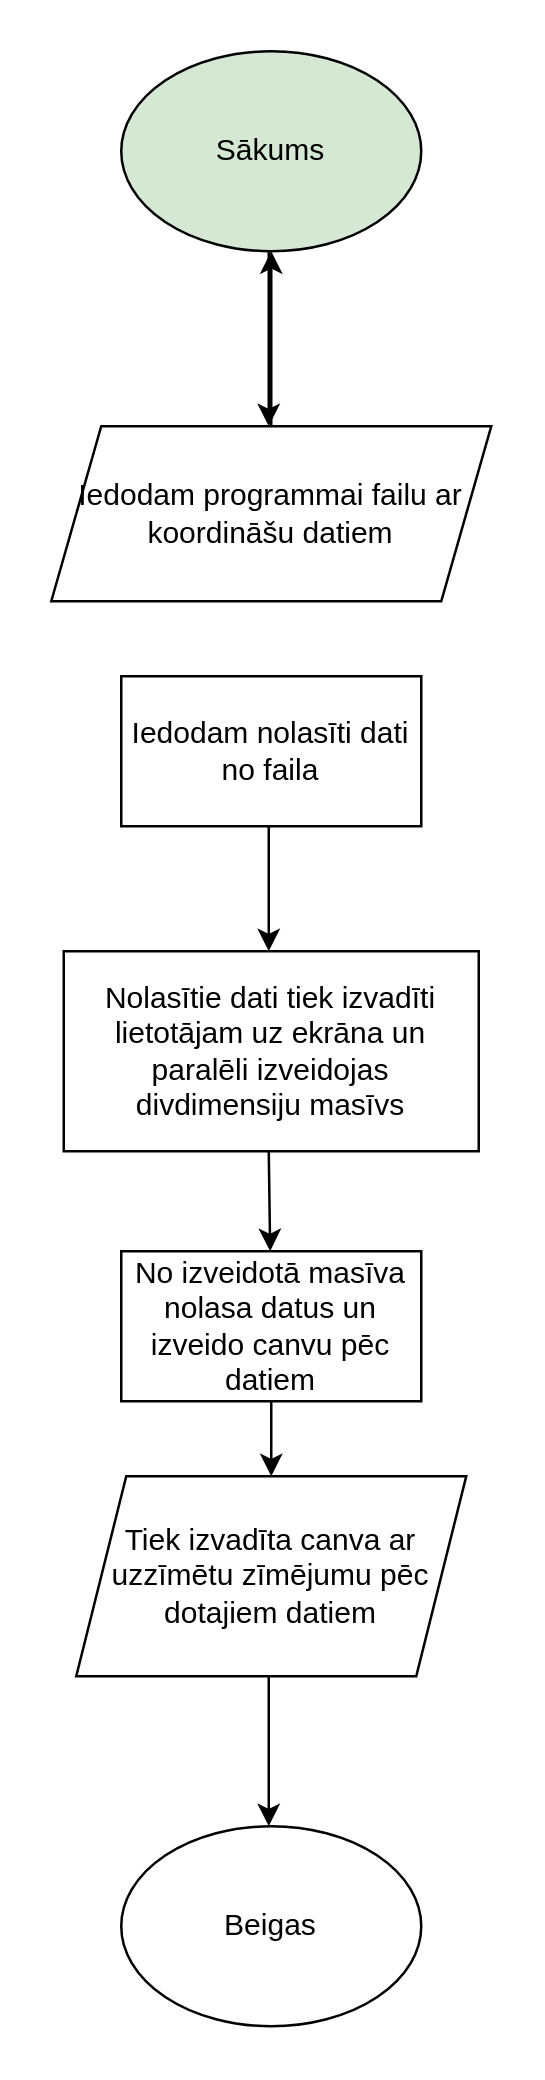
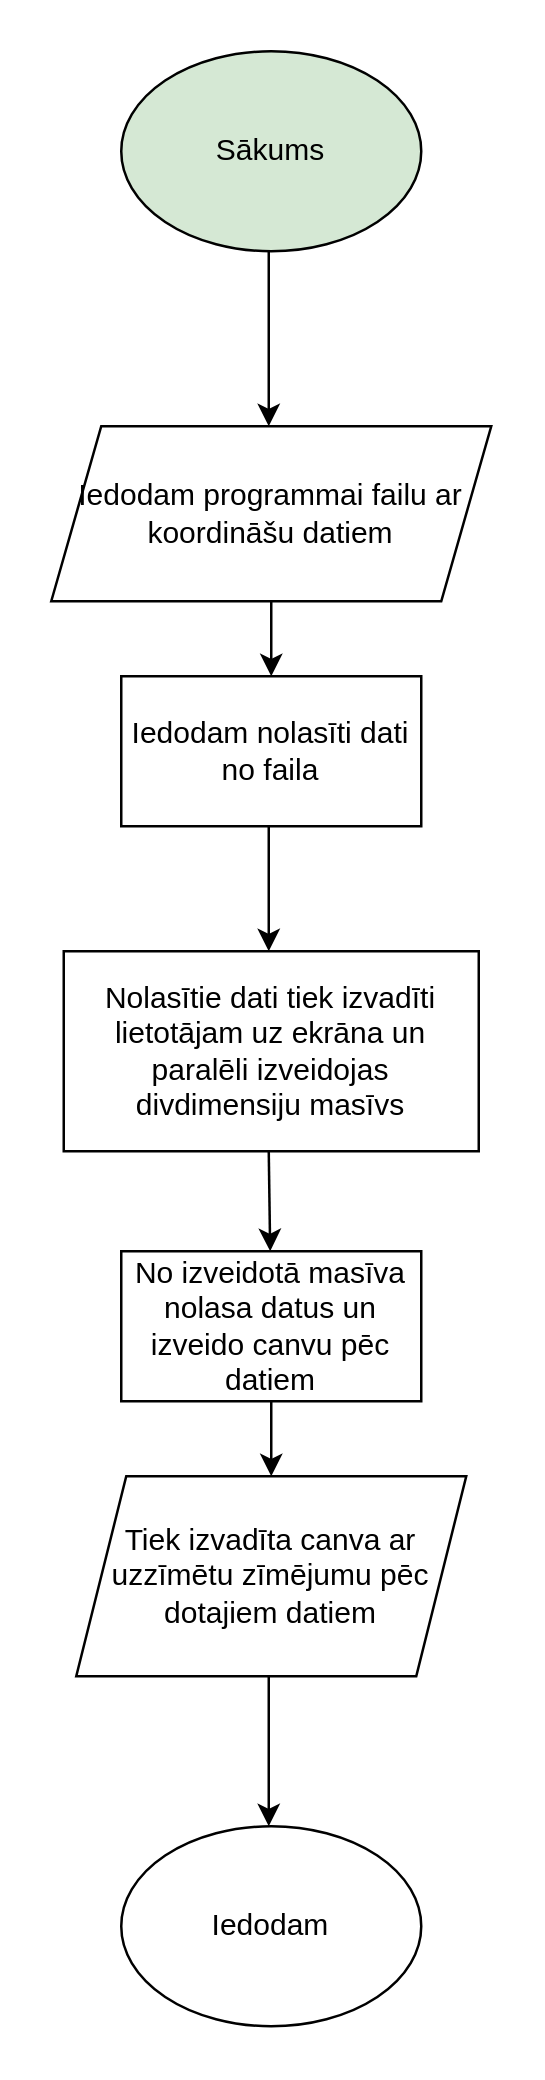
  <mxCell id="0" />
  <mxCell id="1" parent="0" />
  <mxCell id="2" value="Sākums" style="ellipse;whiteSpace=wrap;html=1;fillColor=#d5e8d4;" vertex="1" parent="1"><mxGeometry x="48" y="20" width="120" height="80" as="geometry" /></mxCell>
- <mxCell id="3" value="Beigas" style="ellipse;whiteSpace=wrap;html=1;" vertex="1" parent="1"><mxGeometry x="48" y="730" width="120" height="80" as="geometry" /></mxCell>
- <mxCell id="4" value="" style="endArrow=classic;html=1;rounded=0;exitX=0.5;exitY=1;exitDx=0;exitDy=0;" edge="1" parent="1" source="13" target="2"><mxGeometry width="50" height="50" relative="1" as="geometry"><mxPoint x="108" y="240" as="sourcePoint" /><mxPoint x="108" y="300" as="targetPoint" /></mxGeometry></mxCell>
+ <mxCell id="3" value="Iedodam" style="ellipse;whiteSpace=wrap;html=1;" vertex="1" parent="1"><mxGeometry x="48" y="730" width="120" height="80" as="geometry" /></mxCell>
+ <mxCell id="4" value="" style="endArrow=classic;html=1;rounded=0;exitX=0.5;exitY=1;exitDx=0;exitDy=0;" edge="1" parent="1" source="13" target="5"><mxGeometry width="50" height="50" relative="1" as="geometry"><mxPoint x="108" y="240" as="sourcePoint" /><mxPoint x="108" y="300" as="targetPoint" /></mxGeometry></mxCell>
  <mxCell id="5" value="Iedodam nolasīti dati no faila" style="rounded=0;whiteSpace=wrap;html=1;" vertex="1" parent="1"><mxGeometry x="48" y="270" width="120" height="60" as="geometry" /></mxCell>
  <mxCell id="6" value="" style="endArrow=classic;html=1;rounded=0;" edge="1" parent="1"><mxGeometry width="50" height="50" relative="1" as="geometry"><mxPoint x="107" y="330" as="sourcePoint" /><mxPoint x="107" y="380" as="targetPoint" /></mxGeometry></mxCell>
  <mxCell id="7" value="Nolasītie dati tiek izvadīti lietotājam uz ekrāna un paralēli izveidojas divdimensiju masīvs" style="rounded=0;whiteSpace=wrap;html=1;" vertex="1" parent="1"><mxGeometry x="25" y="380" width="166" height="80" as="geometry" /></mxCell>
  <mxCell id="8" value="" style="endArrow=classic;html=1;rounded=0;" edge="1" parent="1" target="9"><mxGeometry width="50" height="50" relative="1" as="geometry"><mxPoint x="107" y="460" as="sourcePoint" /><mxPoint x="107" y="510" as="targetPoint" /></mxGeometry></mxCell>
  <mxCell id="9" value="No izveidotā masīva nolasa datus un izveido canvu pēc datiem" style="rounded=0;whiteSpace=wrap;html=1;" vertex="1" parent="1"><mxGeometry x="48" y="500" width="120" height="60" as="geometry" /></mxCell>
  <mxCell id="10" value="" style="endArrow=classic;html=1;rounded=0;" edge="1" parent="1" target="11"><mxGeometry width="50" height="50" relative="1" as="geometry"><mxPoint x="108" y="560" as="sourcePoint" /><mxPoint x="108" y="620" as="targetPoint" /></mxGeometry></mxCell>
  <mxCell id="11" value="Tiek izvadīta canva ar uzzīmētu zīmējumu pēc dotajiem datiem" style="shape=parallelogram;perimeter=parallelogramPerimeter;whiteSpace=wrap;html=1;fixedSize=1;" vertex="1" parent="1"><mxGeometry x="30" y="590" width="156" height="80" as="geometry" /></mxCell>
  <mxCell id="12" value="" style="endArrow=classic;html=1;rounded=0;" edge="1" parent="1"><mxGeometry width="50" height="50" relative="1" as="geometry"><mxPoint x="107" y="670" as="sourcePoint" /><mxPoint x="107" y="730" as="targetPoint" /></mxGeometry></mxCell>
  <mxCell id="13" value="Iedodam programmai failu ar koordināšu datiem" style="shape=parallelogram;perimeter=parallelogramPerimeter;whiteSpace=wrap;html=1;fixedSize=1;" vertex="1" parent="1"><mxGeometry x="20" y="170" width="176" height="70" as="geometry" /></mxCell>
  <mxCell id="14" value="" style="endArrow=classic;html=1;rounded=0;" edge="1" parent="1"><mxGeometry width="50" height="50" relative="1" as="geometry"><mxPoint x="107" y="100" as="sourcePoint" /><mxPoint x="107" y="170" as="targetPoint" /></mxGeometry></mxCell>
